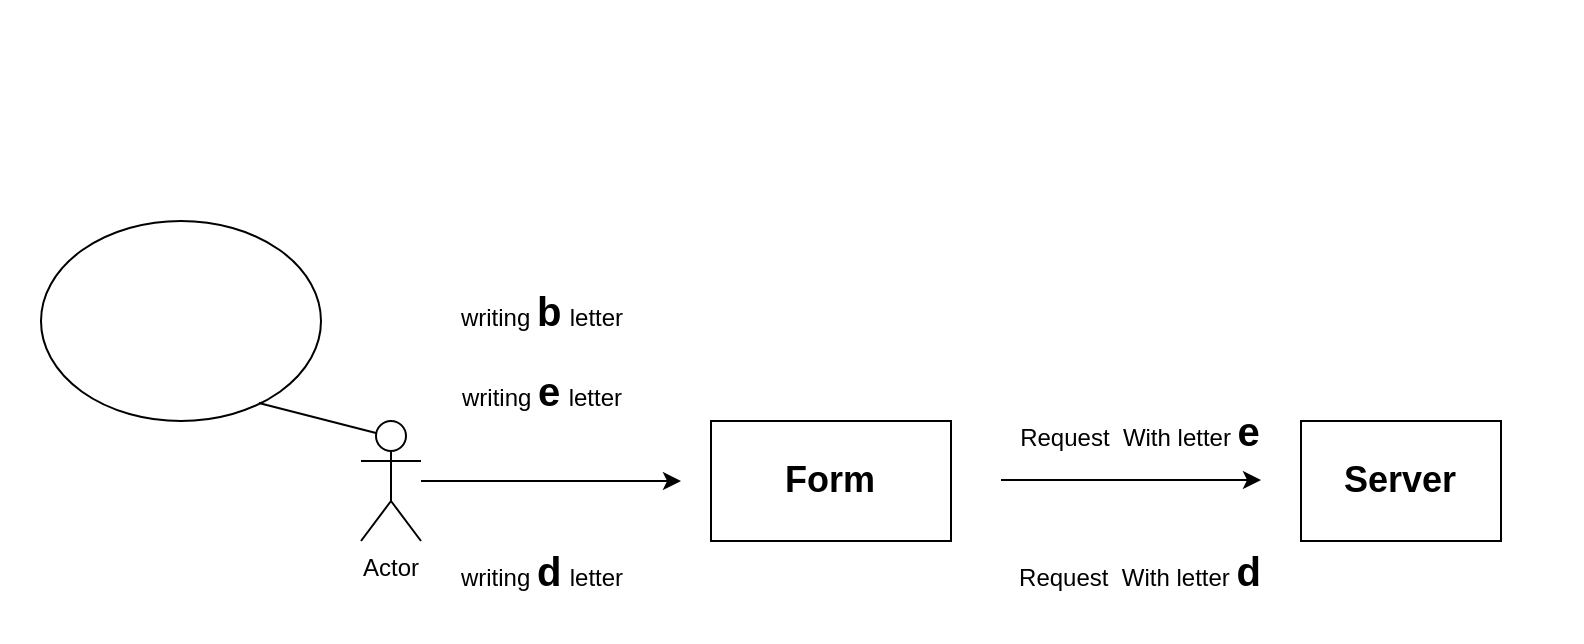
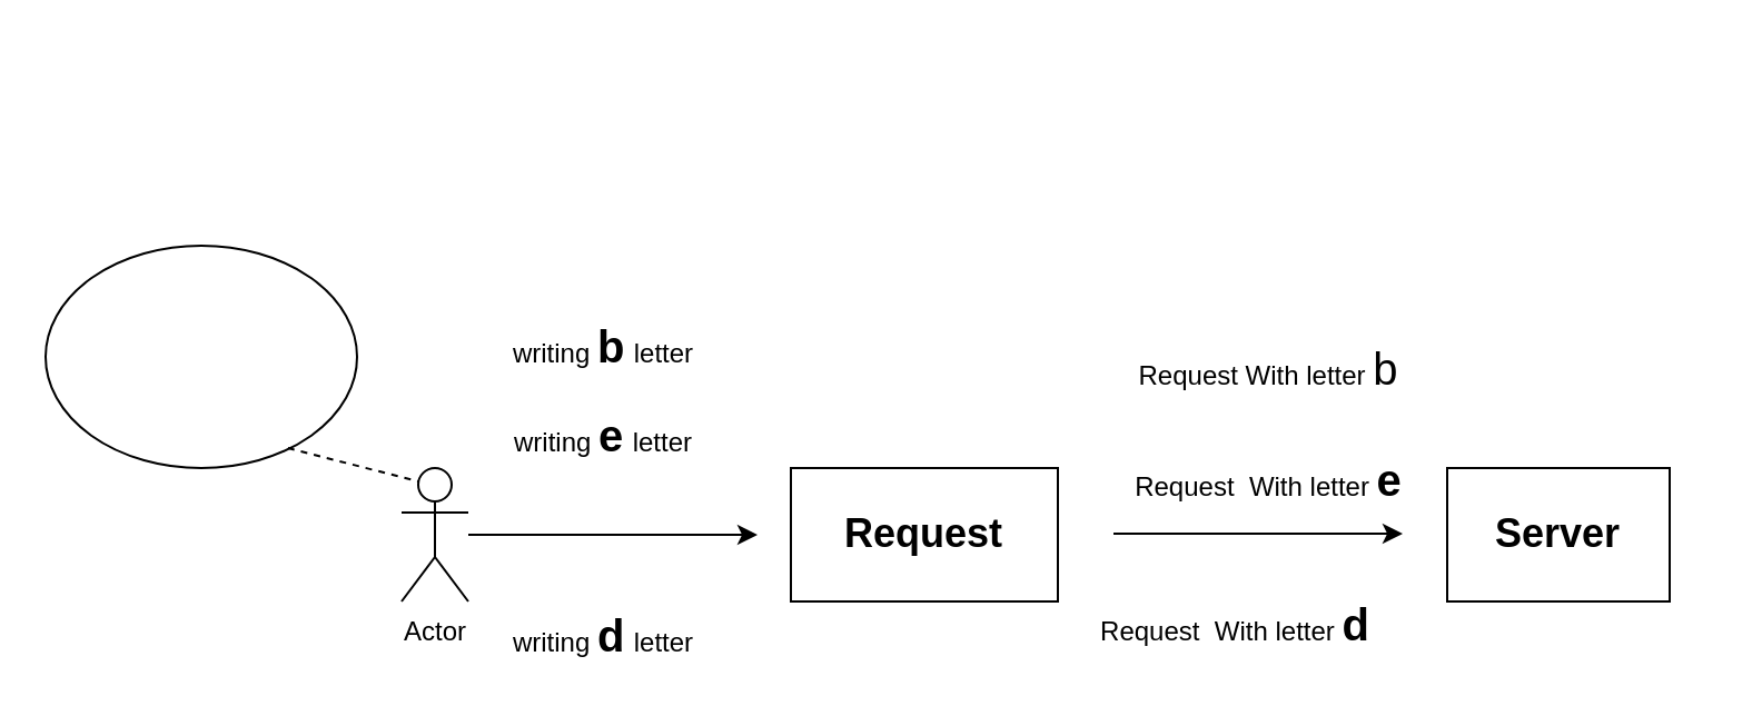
  <mxCell id="0" />
  <mxCell id="1" parent="0" />
  <mxCell id="2" value="" style="group" vertex="1" connectable="0" parent="1"><mxGeometry x="40" y="20" width="730" height="280" as="geometry" /></mxCell>
  <mxCell id="3" style="edgeStyle=none;html=1;fontSize=16;" edge="1" parent="2" source="4"><mxGeometry relative="1" as="geometry"><mxPoint x="300" y="220" as="targetPoint" /></mxGeometry></mxCell>
  <mxCell id="4" value="Actor" style="shape=umlActor;verticalLabelPosition=bottom;verticalAlign=top;html=1;outlineConnect=0;" vertex="1" parent="2"><mxGeometry x="140" y="190" width="30" height="60" as="geometry" /></mxCell>
- <mxCell id="5" value="&lt;b&gt;&lt;font style=&quot;font-size: 18px&quot;&gt;Form&lt;/font&gt;&lt;/b&gt;" style="rounded=0;whiteSpace=wrap;html=1;fontSize=16;" vertex="1" parent="2"><mxGeometry x="315" y="190" width="120" height="60" as="geometry" /></mxCell>
+ <mxCell id="5" value="&lt;b&gt;&lt;font style=&quot;font-size: 18px&quot;&gt;Request&lt;/font&gt;&lt;/b&gt;" style="rounded=0;whiteSpace=wrap;html=1;fontSize=16;" vertex="1" parent="2"><mxGeometry x="315" y="190" width="120" height="60" as="geometry" /></mxCell>
  <mxCell id="6" style="edgeStyle=none;html=1;fontSize=16;" edge="1" parent="2"><mxGeometry relative="1" as="geometry"><mxPoint x="590" y="219.5" as="targetPoint" /><mxPoint x="460" y="219.5" as="sourcePoint" /></mxGeometry></mxCell>
  <mxCell id="7" value="&lt;b&gt;&lt;font style=&quot;font-size: 18px&quot;&gt;Server&lt;/font&gt;&lt;/b&gt;" style="rounded=0;whiteSpace=wrap;html=1;fontSize=16;" vertex="1" parent="2"><mxGeometry x="610" y="190" width="100" height="60" as="geometry" /></mxCell>
+ <mxCell id="8" value="Request With letter &lt;span style=&quot;font-size: 20px&quot;&gt;b&lt;/span&gt;" style="text;html=1;strokeColor=none;fillColor=none;align=center;verticalAlign=middle;whiteSpace=wrap;rounded=0;" vertex="1" parent="2"><mxGeometry x="460" y="130" width="140" height="30" as="geometry" /></mxCell>
  <mxCell id="9" value="Request&amp;nbsp; With letter &lt;span style=&quot;font-size: 20px&quot;&gt;&lt;b&gt;e&lt;/b&gt;&lt;/span&gt;" style="text;html=1;strokeColor=none;fillColor=none;align=center;verticalAlign=middle;whiteSpace=wrap;rounded=0;" vertex="1" parent="2"><mxGeometry x="460" y="180" width="140" height="30" as="geometry" /></mxCell>
- <mxCell id="10" value="Request&amp;nbsp; With letter &lt;span style=&quot;font-size: 20px&quot;&gt;&lt;b&gt;d&lt;/b&gt;&lt;/span&gt;" style="text;html=1;strokeColor=none;fillColor=none;align=center;verticalAlign=middle;whiteSpace=wrap;rounded=0;" vertex="1" parent="2"><mxGeometry x="460" y="250" width="140" height="30" as="geometry" /></mxCell>
+ <mxCell id="10" value="Request&amp;nbsp; With letter &lt;span style=&quot;font-size: 20px&quot;&gt;&lt;b&gt;d&lt;/b&gt;&lt;/span&gt;" style="text;html=1;strokeColor=none;fillColor=none;align=center;verticalAlign=middle;whiteSpace=wrap;rounded=0;" vertex="1" parent="2"><mxGeometry x="445" y="245" width="140" height="30" as="geometry" /></mxCell>
  <mxCell id="11" value="writing &lt;b&gt;&lt;font style=&quot;font-size: 20px&quot;&gt;b&lt;/font&gt;&lt;font style=&quot;font-size: 15px&quot;&gt; &lt;/font&gt;&lt;/b&gt;letter" style="text;html=1;strokeColor=none;fillColor=none;align=center;verticalAlign=middle;whiteSpace=wrap;rounded=0;" vertex="1" parent="2"><mxGeometry x="161.25" y="120" width="140" height="30" as="geometry" /></mxCell>
  <mxCell id="12" value="writing &lt;b&gt;&lt;font style=&quot;font-size: 20px&quot;&gt;e&lt;/font&gt;&lt;font style=&quot;font-size: 15px&quot;&gt;&amp;nbsp;&lt;/font&gt;&lt;/b&gt;letter" style="text;html=1;strokeColor=none;fillColor=none;align=center;verticalAlign=middle;whiteSpace=wrap;rounded=0;" vertex="1" parent="2"><mxGeometry x="161.25" y="160" width="140" height="30" as="geometry" /></mxCell>
  <mxCell id="13" value="writing &lt;b&gt;&lt;font style=&quot;font-size: 20px&quot;&gt;d&lt;/font&gt;&lt;font style=&quot;font-size: 15px&quot;&gt;&amp;nbsp;&lt;/font&gt;&lt;/b&gt;letter" style="text;html=1;strokeColor=none;fillColor=none;align=center;verticalAlign=middle;whiteSpace=wrap;rounded=0;" vertex="1" parent="2"><mxGeometry x="161.25" y="250" width="140" height="30" as="geometry" /></mxCell>
  <mxCell id="14" value="Intend to search for&amp;nbsp;&lt;b&gt;&lt;font style=&quot;font-size: 19px&quot;&gt;BED&lt;/font&gt;&lt;/b&gt;" style="ellipse;whiteSpace=wrap;html=1;fontSize=15;fontColor=#FFFFFF;fillColor=none;" vertex="1" parent="2"><mxGeometry x="-20" y="90" width="140" height="100" as="geometry" /></mxCell>
- <mxCell id="15" value="" style="endArrow=none;dashed=0;html=1;fontSize=15;fontColor=#FFFFFF;exitX=0.778;exitY=0.91;exitDx=0;exitDy=0;exitPerimeter=0;entryX=0.25;entryY=0.1;entryDx=0;entryDy=0;entryPerimeter=0;" edge="1" parent="2" source="14" target="4"><mxGeometry width="50" height="50" relative="1" as="geometry"><mxPoint x="270" y="350" as="sourcePoint" /><mxPoint x="320" y="300" as="targetPoint" /></mxGeometry></mxCell>
+ <mxCell id="15" value="" style="endArrow=none;dashed=1;html=1;fontSize=15;fontColor=#FFFFFF;exitX=0.778;exitY=0.91;exitDx=0;exitDy=0;exitPerimeter=0;entryX=0.25;entryY=0.1;entryDx=0;entryDy=0;entryPerimeter=0;" edge="1" parent="2" source="14" target="4"><mxGeometry width="50" height="50" relative="1" as="geometry"><mxPoint x="270" y="350" as="sourcePoint" /><mxPoint x="320" y="300" as="targetPoint" /></mxGeometry></mxCell>
